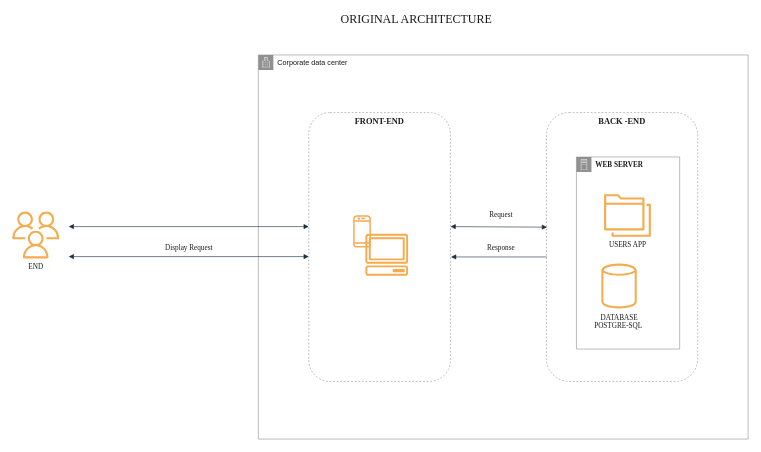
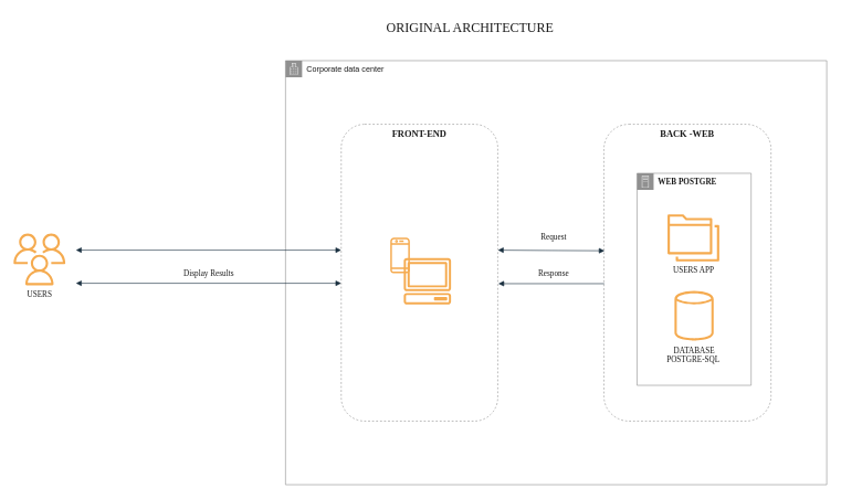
  <mxCell id="0" />
  <mxCell id="1" parent="0" />
  <mxCell id="2" value="&lt;b&gt;&lt;font data-font-src=&quot;https://fonts.googleapis.com/css?family=Architects+Daughter&quot; face=&quot;Architects Daughter&quot; style=&quot;font-size: 14px;&quot;&gt;FRONT-END&lt;/font&gt;&lt;/b&gt;" style="fillColor=none;strokeColor=#909090;dashed=1;verticalAlign=top;fontStyle=0;fontColor=#1A1A1A;whiteSpace=wrap;html=1;rounded=1;labelBackgroundColor=none;" parent="1" vertex="1"><mxGeometry x="514" y="187" width="236" height="448" as="geometry" /></mxCell>
- <mxCell id="3" value="&lt;b&gt;&lt;font data-font-src=&quot;https://fonts.googleapis.com/css?family=Architects+Daughter&quot; face=&quot;Architects Daughter&quot; style=&quot;font-size: 14px;&quot;&gt;BACK -END&lt;/font&gt;&lt;/b&gt;" style="fillColor=none;strokeColor=#909090;dashed=1;verticalAlign=top;fontStyle=0;fontColor=#1A1A1A;whiteSpace=wrap;html=1;rounded=1;labelBackgroundColor=none;" parent="1" vertex="1"><mxGeometry x="910" y="187" width="252" height="448" as="geometry" /></mxCell>
- <mxCell id="4" value="&lt;font data-font-src=&quot;https://fonts.googleapis.com/css?family=Architects+Daughter&quot; face=&quot;Architects Daughter&quot;&gt;END&lt;/font&gt;" style="sketch=0;outlineConnect=0;fontColor=#1A1A1A;fillColor=#F5AB50;strokeColor=none;dashed=0;verticalLabelPosition=bottom;verticalAlign=top;align=center;html=1;fontSize=12;fontStyle=0;aspect=fixed;pointerEvents=1;shape=mxgraph.aws4.users;rounded=1;labelBackgroundColor=none;" parent="1" vertex="1"><mxGeometry x="20" y="352" width="78" height="78" as="geometry" /></mxCell>
+ <mxCell id="3" value="&lt;b&gt;&lt;font data-font-src=&quot;https://fonts.googleapis.com/css?family=Architects+Daughter&quot; face=&quot;Architects Daughter&quot; style=&quot;font-size: 14px;&quot;&gt;BACK -WEB&lt;/font&gt;&lt;/b&gt;" style="fillColor=none;strokeColor=#909090;dashed=1;verticalAlign=top;fontStyle=0;fontColor=#1A1A1A;whiteSpace=wrap;html=1;rounded=1;labelBackgroundColor=none;" parent="1" vertex="1"><mxGeometry x="910" y="187" width="252" height="448" as="geometry" /></mxCell>
+ <mxCell id="4" value="&lt;font data-font-src=&quot;https://fonts.googleapis.com/css?family=Architects+Daughter&quot; face=&quot;Architects Daughter&quot;&gt;USERS&lt;/font&gt;" style="sketch=0;outlineConnect=0;fontColor=#1A1A1A;fillColor=#F5AB50;strokeColor=none;dashed=0;verticalLabelPosition=bottom;verticalAlign=top;align=center;html=1;fontSize=12;fontStyle=0;aspect=fixed;pointerEvents=1;shape=mxgraph.aws4.users;rounded=1;labelBackgroundColor=none;" parent="1" vertex="1"><mxGeometry x="20" y="352" width="78" height="78" as="geometry" /></mxCell>
  <mxCell id="5" value="Corporate data center" style="points=[[0,0],[0.25,0],[0.5,0],[0.75,0],[1,0],[1,0.25],[1,0.5],[1,0.75],[1,1],[0.75,1],[0.5,1],[0.25,1],[0,1],[0,0.75],[0,0.5],[0,0.25]];outlineConnect=0;html=1;whiteSpace=wrap;fontSize=12;fontStyle=0;container=1;pointerEvents=0;collapsible=0;recursiveResize=0;shape=mxgraph.aws4.group;grIcon=mxgraph.aws4.group_corporate_data_center;strokeColor=#909090;fillColor=none;verticalAlign=top;align=left;spacingLeft=30;fontColor=#1A1A1A;dashed=0;rounded=1;labelBackgroundColor=none;" parent="1" vertex="1"><mxGeometry x="430" y="91" width="816" height="640" as="geometry" /></mxCell>
  <mxCell id="6" value="" style="sketch=0;outlineConnect=0;fontColor=#1A1A1A;fillColor=#F5AB50;strokeColor=none;dashed=0;verticalLabelPosition=bottom;verticalAlign=top;align=center;html=1;fontSize=12;fontStyle=0;aspect=fixed;pointerEvents=1;shape=mxgraph.aws4.mobile_client;rounded=1;labelBackgroundColor=none;" parent="5" vertex="1"><mxGeometry x="158" y="266" width="29.44" height="56" as="geometry" /></mxCell>
  <mxCell id="7" value="" style="sketch=0;outlineConnect=0;fontColor=#1A1A1A;fillColor=#F5AB50;strokeColor=none;dashed=0;verticalLabelPosition=bottom;verticalAlign=top;align=center;html=1;fontSize=12;fontStyle=0;aspect=fixed;pointerEvents=1;shape=mxgraph.aws4.client;rounded=1;labelBackgroundColor=none;" parent="5" vertex="1"><mxGeometry x="178" y="298" width="71.84" height="70" as="geometry" /></mxCell>
- <mxCell id="8" value="&lt;font data-font-src=&quot;https://fonts.googleapis.com/css?family=Architects+Daughter&quot; face=&quot;Architects Daughter&quot;&gt;&lt;b&gt;WEB SERVER&lt;/b&gt;&lt;/font&gt;" style="points=[[0,0],[0.25,0],[0.5,0],[0.75,0],[1,0],[1,0.25],[1,0.5],[1,0.75],[1,1],[0.75,1],[0.5,1],[0.25,1],[0,1],[0,0.75],[0,0.5],[0,0.25]];outlineConnect=0;html=1;whiteSpace=wrap;fontSize=12;fontStyle=0;container=1;pointerEvents=0;collapsible=0;recursiveResize=0;shape=mxgraph.aws4.group;grIcon=mxgraph.aws4.group_on_premise;strokeColor=#909090;fillColor=none;verticalAlign=top;align=left;spacingLeft=30;fontColor=#1A1A1A;dashed=0;rounded=1;labelBackgroundColor=none;" parent="5" vertex="1"><mxGeometry x="530" y="170" width="172" height="320" as="geometry" /></mxCell>
- <mxCell id="9" value="&lt;font data-font-src=&quot;https://fonts.googleapis.com/css?family=Architects+Daughter&quot; face=&quot;Architects Daughter&quot;&gt;DATABASE&lt;br&gt;POSTGRE-SQL&amp;nbsp;&lt;/font&gt;" style="sketch=0;outlineConnect=0;fontColor=#1A1A1A;fillColor=#F5AB50;strokeColor=none;dashed=0;verticalLabelPosition=bottom;verticalAlign=top;align=center;html=1;fontSize=12;fontStyle=0;aspect=fixed;pointerEvents=1;shape=mxgraph.aws4.generic_database;rounded=1;labelBackgroundColor=none;" parent="8" vertex="1"><mxGeometry x="41.5" y="176" width="59" height="78" as="geometry" /></mxCell>
+ <mxCell id="8" value="&lt;font data-font-src=&quot;https://fonts.googleapis.com/css?family=Architects+Daughter&quot; face=&quot;Architects Daughter&quot;&gt;&lt;b&gt;WEB POSTGRE&lt;/b&gt;&lt;/font&gt;" style="points=[[0,0],[0.25,0],[0.5,0],[0.75,0],[1,0],[1,0.25],[1,0.5],[1,0.75],[1,1],[0.75,1],[0.5,1],[0.25,1],[0,1],[0,0.75],[0,0.5],[0,0.25]];outlineConnect=0;html=1;whiteSpace=wrap;fontSize=12;fontStyle=0;container=1;pointerEvents=0;collapsible=0;recursiveResize=0;shape=mxgraph.aws4.group;grIcon=mxgraph.aws4.group_on_premise;strokeColor=#909090;fillColor=none;verticalAlign=top;align=left;spacingLeft=30;fontColor=#1A1A1A;dashed=0;rounded=1;labelBackgroundColor=none;" parent="5" vertex="1"><mxGeometry x="530" y="170" width="172" height="320" as="geometry" /></mxCell>
+ <mxCell id="9" value="&lt;font data-font-src=&quot;https://fonts.googleapis.com/css?family=Architects+Daughter&quot; face=&quot;Architects Daughter&quot;&gt;DATABASE&lt;br&gt;POSTGRE-SQL&amp;nbsp;&lt;/font&gt;" style="sketch=0;outlineConnect=0;fontColor=#1A1A1A;fillColor=#F5AB50;strokeColor=none;dashed=0;verticalLabelPosition=bottom;verticalAlign=top;align=center;html=1;fontSize=12;fontStyle=0;aspect=fixed;pointerEvents=1;shape=mxgraph.aws4.generic_database;rounded=1;labelBackgroundColor=none;" parent="8" vertex="1"><mxGeometry x="56.5" y="176" width="59" height="78" as="geometry" /></mxCell>
  <mxCell id="10" value="&lt;font data-font-src=&quot;https://fonts.googleapis.com/css?family=Architects+Daughter&quot; face=&quot;Architects Daughter&quot;&gt;Request&lt;/font&gt;" style="text;html=1;align=center;verticalAlign=middle;resizable=0;points=[];autosize=1;strokeColor=none;fillColor=none;rounded=1;labelBackgroundColor=none;fontColor=#1A1A1A;" parent="5" vertex="1"><mxGeometry x="370" y="252" width="68" height="28" as="geometry" /></mxCell>
  <mxCell id="11" value="&lt;font data-font-src=&quot;https://fonts.googleapis.com/css?family=Architects+Daughter&quot; face=&quot;Architects Daughter&quot;&gt;Response&lt;/font&gt;" style="text;html=1;align=center;verticalAlign=middle;resizable=0;points=[];autosize=1;strokeColor=none;fillColor=none;rounded=1;labelBackgroundColor=none;fontColor=#1A1A1A;" parent="5" vertex="1"><mxGeometry x="366" y="307" width="76" height="28" as="geometry" /></mxCell>
  <mxCell id="12" value="" style="edgeStyle=orthogonalEdgeStyle;html=1;endArrow=block;elbow=vertical;startArrow=block;startFill=1;endFill=1;strokeColor=#182E3E;rounded=1;entryX=0.004;entryY=0.392;entryDx=0;entryDy=0;entryPerimeter=0;exitX=1.001;exitY=0.39;exitDx=0;exitDy=0;exitPerimeter=0;labelBackgroundColor=none;fontColor=default;" parent="5" edge="1"><mxGeometry width="100" relative="1" as="geometry"><mxPoint x="320.236" y="286" as="sourcePoint" /><mxPoint x="481.008" y="286.896" as="targetPoint" /></mxGeometry></mxCell>
  <mxCell id="13" value="" style="edgeStyle=orthogonalEdgeStyle;html=1;endArrow=block;elbow=vertical;startArrow=block;startFill=1;endFill=1;strokeColor=#182E3E;rounded=1;labelBackgroundColor=none;fontColor=default;" parent="1" edge="1"><mxGeometry width="100" relative="1" as="geometry"><mxPoint x="114" y="427" as="sourcePoint" /><mxPoint x="514" y="427" as="targetPoint" /></mxGeometry></mxCell>
  <mxCell id="14" value="&lt;font face=&quot;Architects Daughter&quot;&gt;USERS APP&lt;/font&gt;" style="sketch=0;outlineConnect=0;fontColor=#1A1A1A;fillColor=#F5AB50;strokeColor=none;dashed=0;verticalLabelPosition=bottom;verticalAlign=top;align=center;html=1;fontSize=12;fontStyle=0;aspect=fixed;pointerEvents=1;shape=mxgraph.aws4.folders;rounded=1;labelBackgroundColor=none;" parent="1" vertex="1"><mxGeometry x="1006" y="323" width="78" height="71" as="geometry" /></mxCell>
  <mxCell id="15" value="" style="edgeStyle=orthogonalEdgeStyle;html=1;endArrow=none;elbow=vertical;startArrow=block;startFill=1;endFill=1;strokeColor=#182E3E;rounded=1;exitX=1.004;exitY=0.537;exitDx=0;exitDy=0;exitPerimeter=0;entryX=0.002;entryY=0.537;entryDx=0;entryDy=0;entryPerimeter=0;labelBackgroundColor=none;fontColor=default;" parent="1" source="2" target="3" edge="1"><mxGeometry width="100" relative="1" as="geometry"><mxPoint x="786" y="427" as="sourcePoint" /><mxPoint x="886" y="427" as="targetPoint" /></mxGeometry></mxCell>
- <mxCell id="16" value="&lt;font data-font-src=&quot;https://fonts.googleapis.com/css?family=Architects+Daughter&quot; face=&quot;Architects Daughter&quot;&gt;Display Request&lt;/font&gt;" style="text;html=1;align=center;verticalAlign=middle;resizable=0;points=[];autosize=1;strokeColor=none;fillColor=none;rounded=1;labelBackgroundColor=none;fontColor=#1A1A1A;" parent="1" vertex="1"><mxGeometry x="262" y="398" width="104" height="28" as="geometry" /></mxCell>
+ <mxCell id="16" value="&lt;font data-font-src=&quot;https://fonts.googleapis.com/css?family=Architects+Daughter&quot; face=&quot;Architects Daughter&quot;&gt;Display Results&lt;/font&gt;" style="text;html=1;align=center;verticalAlign=middle;resizable=0;points=[];autosize=1;strokeColor=none;fillColor=none;rounded=1;labelBackgroundColor=none;fontColor=#1A1A1A;" parent="1" vertex="1"><mxGeometry x="262" y="398" width="104" height="28" as="geometry" /></mxCell>
  <mxCell id="17" value="" style="edgeStyle=orthogonalEdgeStyle;html=1;endArrow=block;elbow=vertical;startArrow=block;startFill=1;endFill=1;strokeColor=#182E3E;rounded=1;labelBackgroundColor=none;fontColor=default;" parent="1" edge="1"><mxGeometry width="100" relative="1" as="geometry"><mxPoint x="114" y="377" as="sourcePoint" /><mxPoint x="514" y="377" as="targetPoint" /></mxGeometry></mxCell>
- <mxCell id="18" value="ORIGINAL ARCHITECTURE" style="text;html=1;align=center;verticalAlign=middle;resizable=0;points=[];autosize=1;strokeColor=none;fillColor=none;fontSize=20;fontFamily=Architects Daughter;fontColor=#1A1A1A;" parent="1" vertex="1"><mxGeometry x="563" y="10" width="260" height="40" as="geometry" /></mxCell>
+ <mxCell id="18" value="ORIGINAL ARCHITECTURE" style="text;html=1;align=center;verticalAlign=middle;resizable=0;points=[];autosize=1;strokeColor=none;fillColor=none;fontSize=20;fontFamily=Architects Daughter;fontColor=#1A1A1A;" parent="1" vertex="1"><mxGeometry x="578" y="20" width="260" height="40" as="geometry" /></mxCell>
